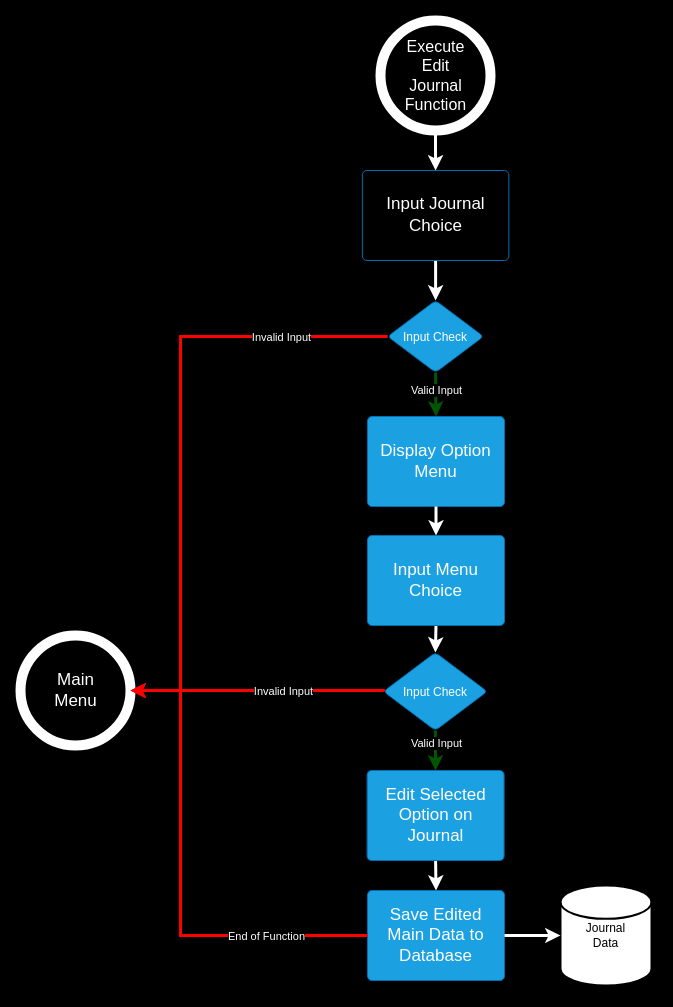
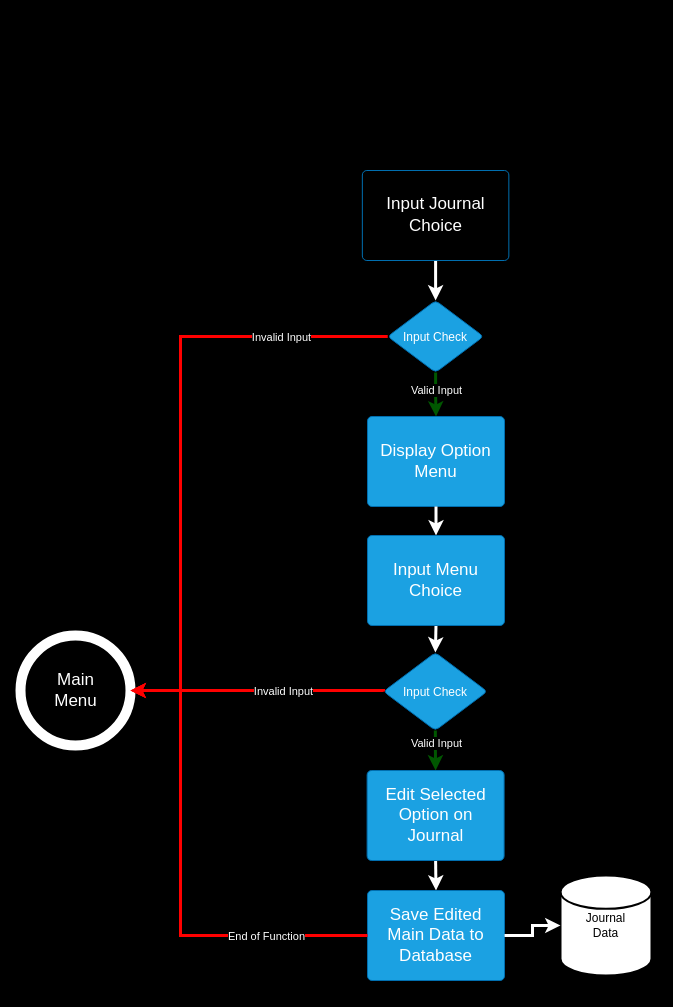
  <mxCell id="0" />
  <mxCell id="1" parent="0" />
- <mxCell id="2" style="edgeStyle=orthogonalEdgeStyle;rounded=0;orthogonalLoop=1;jettySize=auto;html=1;exitX=0.5;exitY=1;exitDx=0;exitDy=0;exitPerimeter=0;entryX=0.5;entryY=0;entryDx=0;entryDy=0;strokeColor=#FFFFFF;strokeWidth=3;" parent="1" source="3" target="5" edge="1"><mxGeometry relative="1" as="geometry" /></mxCell>
- <mxCell id="3" value="&lt;span style=&quot;color: rgb(255, 255, 255); font-size: 16px; text-wrap: wrap;&quot;&gt;Execute Edit Journal Function&lt;/span&gt;" style="verticalLabelPosition=middle;verticalAlign=middle;html=1;shape=mxgraph.flowchart.on-page_reference;fillColor=#000000;strokeColor=#FFFFFF;strokeWidth=10;labelPosition=center;align=center;fontSize=16;" parent="1" vertex="1"><mxGeometry x="380" y="20" width="110" height="110" as="geometry" /></mxCell>
  <mxCell id="4" style="edgeStyle=orthogonalEdgeStyle;rounded=0;orthogonalLoop=1;jettySize=auto;html=1;exitX=0.5;exitY=1;exitDx=0;exitDy=0;entryX=0.5;entryY=0;entryDx=0;entryDy=0;strokeColor=#FFFFFF;strokeWidth=3;" parent="1" source="5" target="8" edge="1"><mxGeometry relative="1" as="geometry" /></mxCell>
  <mxCell id="5" value="&lt;div style=&quot;display: flex; justify-content: center; text-align: center; align-items: baseline; line-height: 1.25; margin-top: -2px;&quot;&gt;&lt;font style=&quot;&quot;&gt;&lt;span style=&quot;font-size: 17px;&quot;&gt;Input Journal Choice&lt;/span&gt;&lt;br&gt;&lt;/font&gt;&lt;/div&gt;" style="html=1;overflow=block;blockSpacing=1;whiteSpace=wrap;fontSize=13;spacing=3.8;strokeColor=#006EAF;rounded=1;absoluteArcSize=1;arcSize=9;fillColor=#000000;strokeWidth=NaN;lucidId=W1avhproO7Pp;fontColor=#ffffff;" parent="1" vertex="1"><mxGeometry x="361.85" y="170" width="146.5" height="90" as="geometry" /></mxCell>
  <mxCell id="6" style="edgeStyle=orthogonalEdgeStyle;rounded=0;orthogonalLoop=1;jettySize=auto;html=1;exitX=0.5;exitY=1;exitDx=0;exitDy=0;entryX=0.5;entryY=0;entryDx=0;entryDy=0;fillColor=#008a00;strokeColor=#005700;strokeWidth=3;" parent="1" source="8" target="10" edge="1"><mxGeometry relative="1" as="geometry" /></mxCell>
  <mxCell id="7" value="&lt;span style=&quot;&quot;&gt;Valid Input&lt;/span&gt;" style="edgeLabel;html=1;align=center;verticalAlign=middle;resizable=0;points=[];fontColor=#FFFFFF;labelBackgroundColor=#000000;" parent="6" vertex="1" connectable="0"><mxGeometry x="-0.471" y="1" relative="1" as="geometry"><mxPoint x="-1" y="5" as="offset" /></mxGeometry></mxCell>
  <mxCell id="8" value="&lt;span style=&quot;font-size: 12px;&quot;&gt;Input Check&lt;/span&gt;" style="html=1;overflow=block;blockSpacing=1;whiteSpace=wrap;rhombus;fontSize=16.7;fontColor=#ffffff;spacing=3.8;strokeColor=#006EAF;rounded=1;absoluteArcSize=1;arcSize=9;fillColor=#1ba1e2;strokeWidth=NaN;lucidId=x_avSaIK2IV_;" parent="1" vertex="1"><mxGeometry x="387.24" y="300" width="95.72" height="72" as="geometry" /></mxCell>
  <mxCell id="9" style="edgeStyle=orthogonalEdgeStyle;rounded=0;orthogonalLoop=1;jettySize=auto;html=1;exitX=0.5;exitY=1;exitDx=0;exitDy=0;entryX=0.5;entryY=0;entryDx=0;entryDy=0;strokeColor=#FFFFFF;strokeWidth=3;" parent="1" source="27" target="13" edge="1"><mxGeometry relative="1" as="geometry" /></mxCell>
  <mxCell id="10" value="Display Option Menu" style="html=1;overflow=block;blockSpacing=1;whiteSpace=wrap;fontSize=17;spacing=3.8;strokeColor=#006EAF;rounded=1;absoluteArcSize=1;arcSize=9;fillColor=#1ba1e2;strokeWidth=NaN;lucidId=xdbvFR-ZrNtJ;fontColor=#ffffff;" parent="1" vertex="1"><mxGeometry x="367" y="416" width="137" height="90" as="geometry" /></mxCell>
  <mxCell id="11" style="edgeStyle=orthogonalEdgeStyle;rounded=0;orthogonalLoop=1;jettySize=auto;html=1;exitX=0.5;exitY=1;exitDx=0;exitDy=0;entryX=0.5;entryY=0;entryDx=0;entryDy=0;fillColor=#008a00;strokeColor=#005700;strokeWidth=3;" parent="1" source="13" target="15" edge="1"><mxGeometry relative="1" as="geometry" /></mxCell>
  <mxCell id="12" value="Valid Input" style="edgeLabel;html=1;align=center;verticalAlign=middle;resizable=0;points=[];fontColor=#FFFFFF;labelBackgroundColor=#000000;" vertex="1" connectable="0" parent="11"><mxGeometry x="-0.506" y="1" relative="1" as="geometry"><mxPoint y="3" as="offset" /></mxGeometry></mxCell>
  <mxCell id="13" value="&lt;span style=&quot;font-size: 12px;&quot;&gt;Input Check&lt;/span&gt;" style="html=1;overflow=block;blockSpacing=1;whiteSpace=wrap;rhombus;fontSize=16.7;fontColor=#ffffff;spacing=3.8;strokeColor=#006EAF;rounded=1;absoluteArcSize=1;arcSize=9;fillColor=#1ba1e2;strokeWidth=NaN;lucidId=x_avSaIK2IV_;" parent="1" vertex="1"><mxGeometry x="383" y="652" width="103.71" height="78" as="geometry" /></mxCell>
  <mxCell id="14" style="edgeStyle=orthogonalEdgeStyle;rounded=0;orthogonalLoop=1;jettySize=auto;html=1;exitX=0.5;exitY=1;exitDx=0;exitDy=0;entryX=0.5;entryY=0;entryDx=0;entryDy=0;strokeColor=#FFFFFF;strokeWidth=3;" parent="1" source="15" target="16" edge="1"><mxGeometry relative="1" as="geometry" /></mxCell>
  <mxCell id="15" value="Edit Selected Option on Journal" style="html=1;overflow=block;blockSpacing=1;whiteSpace=wrap;fontSize=17;spacing=3.8;strokeColor=#006EAF;rounded=1;absoluteArcSize=1;arcSize=9;fillColor=#1ba1e2;strokeWidth=NaN;lucidId=xdbvFR-ZrNtJ;fontColor=#ffffff;" parent="1" vertex="1"><mxGeometry x="366.6" y="770" width="137" height="90" as="geometry" /></mxCell>
  <mxCell id="16" value="Save Edited Main Data to Database" style="html=1;overflow=block;blockSpacing=1;whiteSpace=wrap;fontSize=17;spacing=3.8;strokeColor=#006EAF;rounded=1;absoluteArcSize=1;arcSize=9;fillColor=#1ba1e2;strokeWidth=NaN;lucidId=xdbvFR-ZrNtJ;fontColor=#ffffff;" parent="1" vertex="1"><mxGeometry x="367" y="890" width="137" height="90" as="geometry" /></mxCell>
- <mxCell id="17" value="Journal&lt;div&gt;Data&lt;/div&gt;" style="strokeWidth=2;html=1;shape=mxgraph.flowchart.database;whiteSpace=wrap;" parent="1" vertex="1"><mxGeometry x="560" y="885" width="91" height="100" as="geometry" /></mxCell>
+ <mxCell id="17" value="Journal&lt;div&gt;Data&lt;/div&gt;" style="strokeWidth=2;html=1;shape=mxgraph.flowchart.database;whiteSpace=wrap;" parent="1" vertex="1"><mxGeometry x="560" y="875" width="91" height="100" as="geometry" /></mxCell>
  <mxCell id="18" style="edgeStyle=orthogonalEdgeStyle;rounded=0;orthogonalLoop=1;jettySize=auto;html=1;exitX=1;exitY=0.5;exitDx=0;exitDy=0;entryX=0;entryY=0.5;entryDx=0;entryDy=0;entryPerimeter=0;strokeColor=#FFFFFF;strokeWidth=3;" parent="1" source="16" target="17" edge="1"><mxGeometry relative="1" as="geometry"><mxPoint x="333.1" y="1072" as="sourcePoint" /><mxPoint x="333.1" y="1102" as="targetPoint" /></mxGeometry></mxCell>
  <mxCell id="19" value="&lt;span style=&quot;color: rgb(255, 255, 255); font-size: 17px; text-wrap: wrap;&quot;&gt;Main Menu&lt;/span&gt;" style="verticalLabelPosition=middle;verticalAlign=middle;html=1;shape=mxgraph.flowchart.on-page_reference;fillColor=#000000;strokeColor=#FFFFFF;strokeWidth=10;labelPosition=center;align=center;" parent="1" vertex="1"><mxGeometry x="20" y="635" width="110" height="110" as="geometry" /></mxCell>
  <mxCell id="20" style="edgeStyle=orthogonalEdgeStyle;rounded=0;orthogonalLoop=1;jettySize=auto;html=1;exitX=0;exitY=0.5;exitDx=0;exitDy=0;entryX=1;entryY=0.5;entryDx=0;entryDy=0;entryPerimeter=0;strokeColor=#FF0000;strokeWidth=3;" parent="1" source="8" target="19" edge="1"><mxGeometry relative="1" as="geometry"><Array as="points"><mxPoint x="180" y="336" /><mxPoint x="180" y="690" /><mxPoint x="130" y="690" /></Array></mxGeometry></mxCell>
  <mxCell id="21" value="&lt;span style=&quot;&quot;&gt;Invalid Input&lt;/span&gt;" style="edgeLabel;html=1;align=center;verticalAlign=middle;resizable=0;points=[];fontColor=#FFFFFF;labelBackgroundColor=#000000;" parent="20" vertex="1" connectable="0"><mxGeometry x="-0.556" y="-5" relative="1" as="geometry"><mxPoint x="29" y="5" as="offset" /></mxGeometry></mxCell>
  <mxCell id="22" style="edgeStyle=orthogonalEdgeStyle;rounded=0;orthogonalLoop=1;jettySize=auto;html=1;exitX=0;exitY=0.5;exitDx=0;exitDy=0;entryX=1;entryY=0.5;entryDx=0;entryDy=0;entryPerimeter=0;strokeColor=#FF0000;strokeWidth=3;" parent="1" source="13" target="19" edge="1"><mxGeometry relative="1" as="geometry"><Array as="points"><mxPoint x="383" y="690" /><mxPoint x="130" y="690" /></Array></mxGeometry></mxCell>
  <mxCell id="23" value="&lt;span style=&quot;&quot;&gt;Invalid Input&lt;/span&gt;" style="edgeLabel;html=1;align=center;verticalAlign=middle;resizable=0;points=[];fontColor=#FFFFFF;labelBackgroundColor=#000000;" parent="22" vertex="1" connectable="0"><mxGeometry x="-0.461" y="-6" relative="1" as="geometry"><mxPoint x="-34" y="6" as="offset" /></mxGeometry></mxCell>
  <mxCell id="24" style="edgeStyle=orthogonalEdgeStyle;rounded=0;orthogonalLoop=1;jettySize=auto;html=1;exitX=0;exitY=0.5;exitDx=0;exitDy=0;entryX=1;entryY=0.5;entryDx=0;entryDy=0;entryPerimeter=0;strokeColor=#FF0000;strokeWidth=3;" parent="1" source="16" target="19" edge="1"><mxGeometry relative="1" as="geometry"><Array as="points"><mxPoint x="180" y="935" /><mxPoint x="180" y="690" /></Array></mxGeometry></mxCell>
  <mxCell id="25" value="&lt;span style=&quot;&quot;&gt;End of Function&lt;/span&gt;" style="edgeLabel;html=1;align=center;verticalAlign=middle;resizable=0;points=[];fontColor=#FFFFFF;labelBackgroundColor=#000000;" parent="24" vertex="1" connectable="0"><mxGeometry x="-0.657" relative="1" as="geometry"><mxPoint x="-19" as="offset" /></mxGeometry></mxCell>
  <mxCell id="26" value="" style="edgeStyle=orthogonalEdgeStyle;rounded=0;orthogonalLoop=1;jettySize=auto;html=1;exitX=0.5;exitY=1;exitDx=0;exitDy=0;entryX=0.5;entryY=0;entryDx=0;entryDy=0;strokeColor=#FFFFFF;strokeWidth=3;" edge="1" parent="1" source="10" target="27"><mxGeometry relative="1" as="geometry"><mxPoint x="436" y="508" as="sourcePoint" /><mxPoint x="435" y="662" as="targetPoint" /></mxGeometry></mxCell>
  <mxCell id="27" value="Input Menu Choice" style="html=1;overflow=block;blockSpacing=1;whiteSpace=wrap;fontSize=17;spacing=3.8;strokeColor=#006EAF;rounded=1;absoluteArcSize=1;arcSize=9;fillColor=#1ba1e2;strokeWidth=NaN;lucidId=xdbvFR-ZrNtJ;fontColor=#ffffff;" vertex="1" parent="1"><mxGeometry x="367" y="535" width="137" height="90" as="geometry" /></mxCell>
